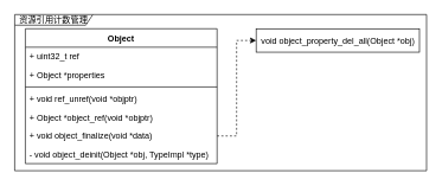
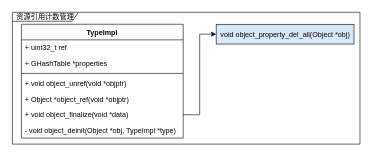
  <mxCell id="0" />
  <mxCell id="1" parent="0" />
  <mxCell id="2" value="资源引用计数管理" style="shape=umlFrame;whiteSpace=wrap;html=1;width=110;height=15;swimlaneFillColor=default;" vertex="1" parent="1"><mxGeometry x="20" y="20" width="580" height="220" as="geometry" /></mxCell>
- <mxCell id="3" value="Object" style="swimlane;fontStyle=1;align=center;verticalAlign=top;childLayout=stackLayout;horizontal=1;startSize=26;horizontalStack=0;resizeParent=1;resizeParentMax=0;resizeLast=0;collapsible=1;marginBottom=0;" vertex="1" parent="1"><mxGeometry x="35" y="40" width="270" height="190" as="geometry" /></mxCell>
+ <mxCell id="3" value="TypeImpl" style="swimlane;fontStyle=1;align=center;verticalAlign=top;childLayout=stackLayout;horizontal=1;startSize=26;horizontalStack=0;resizeParent=1;resizeParentMax=0;resizeLast=0;collapsible=1;marginBottom=0;" vertex="1" parent="1"><mxGeometry x="35" y="40" width="270" height="190" as="geometry" /></mxCell>
  <mxCell id="4" value="+ uint32_t ref" style="text;strokeColor=none;fillColor=none;align=left;verticalAlign=top;spacingLeft=4;spacingRight=4;overflow=hidden;rotatable=0;points=[[0,0.5],[1,0.5]];portConstraint=eastwest;" vertex="1" parent="3"><mxGeometry y="26" width="270" height="26" as="geometry" /></mxCell>
- <mxCell id="5" value="+ Object *properties" style="text;strokeColor=none;fillColor=none;align=left;verticalAlign=top;spacingLeft=4;spacingRight=4;overflow=hidden;rotatable=0;points=[[0,0.5],[1,0.5]];portConstraint=eastwest;" vertex="1" parent="3"><mxGeometry y="52" width="270" height="26" as="geometry" /></mxCell>
+ <mxCell id="5" value="+ GHashTable *properties" style="text;strokeColor=none;fillColor=none;align=left;verticalAlign=top;spacingLeft=4;spacingRight=4;overflow=hidden;rotatable=0;points=[[0,0.5],[1,0.5]];portConstraint=eastwest;" vertex="1" parent="3"><mxGeometry y="52" width="270" height="26" as="geometry" /></mxCell>
  <mxCell id="6" value="" style="line;strokeWidth=1;fillColor=none;align=left;verticalAlign=middle;spacingTop=-1;spacingLeft=3;spacingRight=3;rotatable=0;labelPosition=right;points=[];portConstraint=eastwest;" vertex="1" parent="3"><mxGeometry y="78" width="270" height="8" as="geometry" /></mxCell>
- <mxCell id="7" value="+ void ref_unref(void *objptr)" style="text;strokeColor=none;fillColor=none;align=left;verticalAlign=top;spacingLeft=4;spacingRight=4;overflow=hidden;rotatable=0;points=[[0,0.5],[1,0.5]];portConstraint=eastwest;" vertex="1" parent="3"><mxGeometry y="86" width="270" height="26" as="geometry" /></mxCell>
+ <mxCell id="7" value="+ void object_unref(void *objptr)" style="text;strokeColor=none;fillColor=none;align=left;verticalAlign=top;spacingLeft=4;spacingRight=4;overflow=hidden;rotatable=0;points=[[0,0.5],[1,0.5]];portConstraint=eastwest;" vertex="1" parent="3"><mxGeometry y="86" width="270" height="26" as="geometry" /></mxCell>
  <mxCell id="8" value="+ Object *object_ref(void *objptr)" style="text;strokeColor=none;fillColor=none;align=left;verticalAlign=top;spacingLeft=4;spacingRight=4;overflow=hidden;rotatable=0;points=[[0,0.5],[1,0.5]];portConstraint=eastwest;" vertex="1" parent="3"><mxGeometry y="112" width="270" height="26" as="geometry" /></mxCell>
  <mxCell id="9" value="+ void object_finalize(void *data)" style="text;strokeColor=none;fillColor=none;align=left;verticalAlign=top;spacingLeft=4;spacingRight=4;overflow=hidden;rotatable=0;points=[[0,0.5],[1,0.5]];portConstraint=eastwest;" vertex="1" parent="3"><mxGeometry y="138" width="270" height="26" as="geometry" /></mxCell>
  <mxCell id="10" value="- void object_deinit(Object *obj, TypeImpl *type)" style="text;strokeColor=none;fillColor=none;align=left;verticalAlign=top;spacingLeft=4;spacingRight=4;overflow=hidden;rotatable=0;points=[[0,0.5],[1,0.5]];portConstraint=eastwest;" vertex="1" parent="3"><mxGeometry y="164" width="270" height="26" as="geometry" /></mxCell>
- <mxCell id="11" value="void object_property_del_all(Object *obj)" style="html=1;" vertex="1" parent="1"><mxGeometry x="360" y="40" width="230" height="33" as="geometry" /></mxCell>
- <mxCell id="12" style="edgeStyle=orthogonalEdgeStyle;rounded=0;orthogonalLoop=1;jettySize=auto;html=1;entryX=0;entryY=0.5;entryDx=0;entryDy=0;dashed=1;" edge="1" parent="1" source="9" target="11"><mxGeometry relative="1" as="geometry" /></mxCell>
+ <mxCell id="11" value="void object_property_del_all(Object *obj)" style="html=1;fillColor=#dae8fc;" vertex="1" parent="1"><mxGeometry x="360" y="40" width="230" height="33" as="geometry" /></mxCell>
+ <mxCell id="12" style="edgeStyle=orthogonalEdgeStyle;rounded=0;orthogonalLoop=1;jettySize=auto;html=1;entryX=0;entryY=0.5;entryDx=0;entryDy=0;" edge="1" parent="1" source="9" target="11"><mxGeometry relative="1" as="geometry" /></mxCell>
